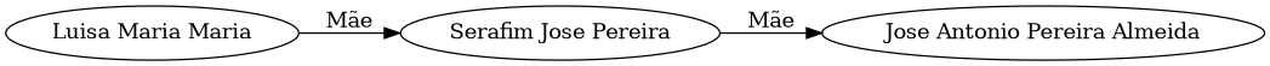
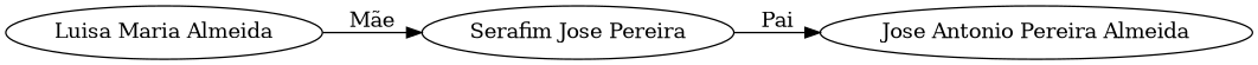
  digraph {
    rankdir=LR
    "Serafim Jose Pereira"
    "Jose Antonio Pereira Almeida"
-   "Luisa Maria Almeida" [label="Luisa Maria Maria"]
-   "Serafim Jose Pereira" -> "Jose Antonio Pereira Almeida" [label="Mãe"]
+   "Luisa Maria Almeida"
+   "Serafim Jose Pereira" -> "Jose Antonio Pereira Almeida" [label=Pai]
    "Luisa Maria Almeida" -> "Serafim Jose Pereira" [label="Mãe"]
  }
